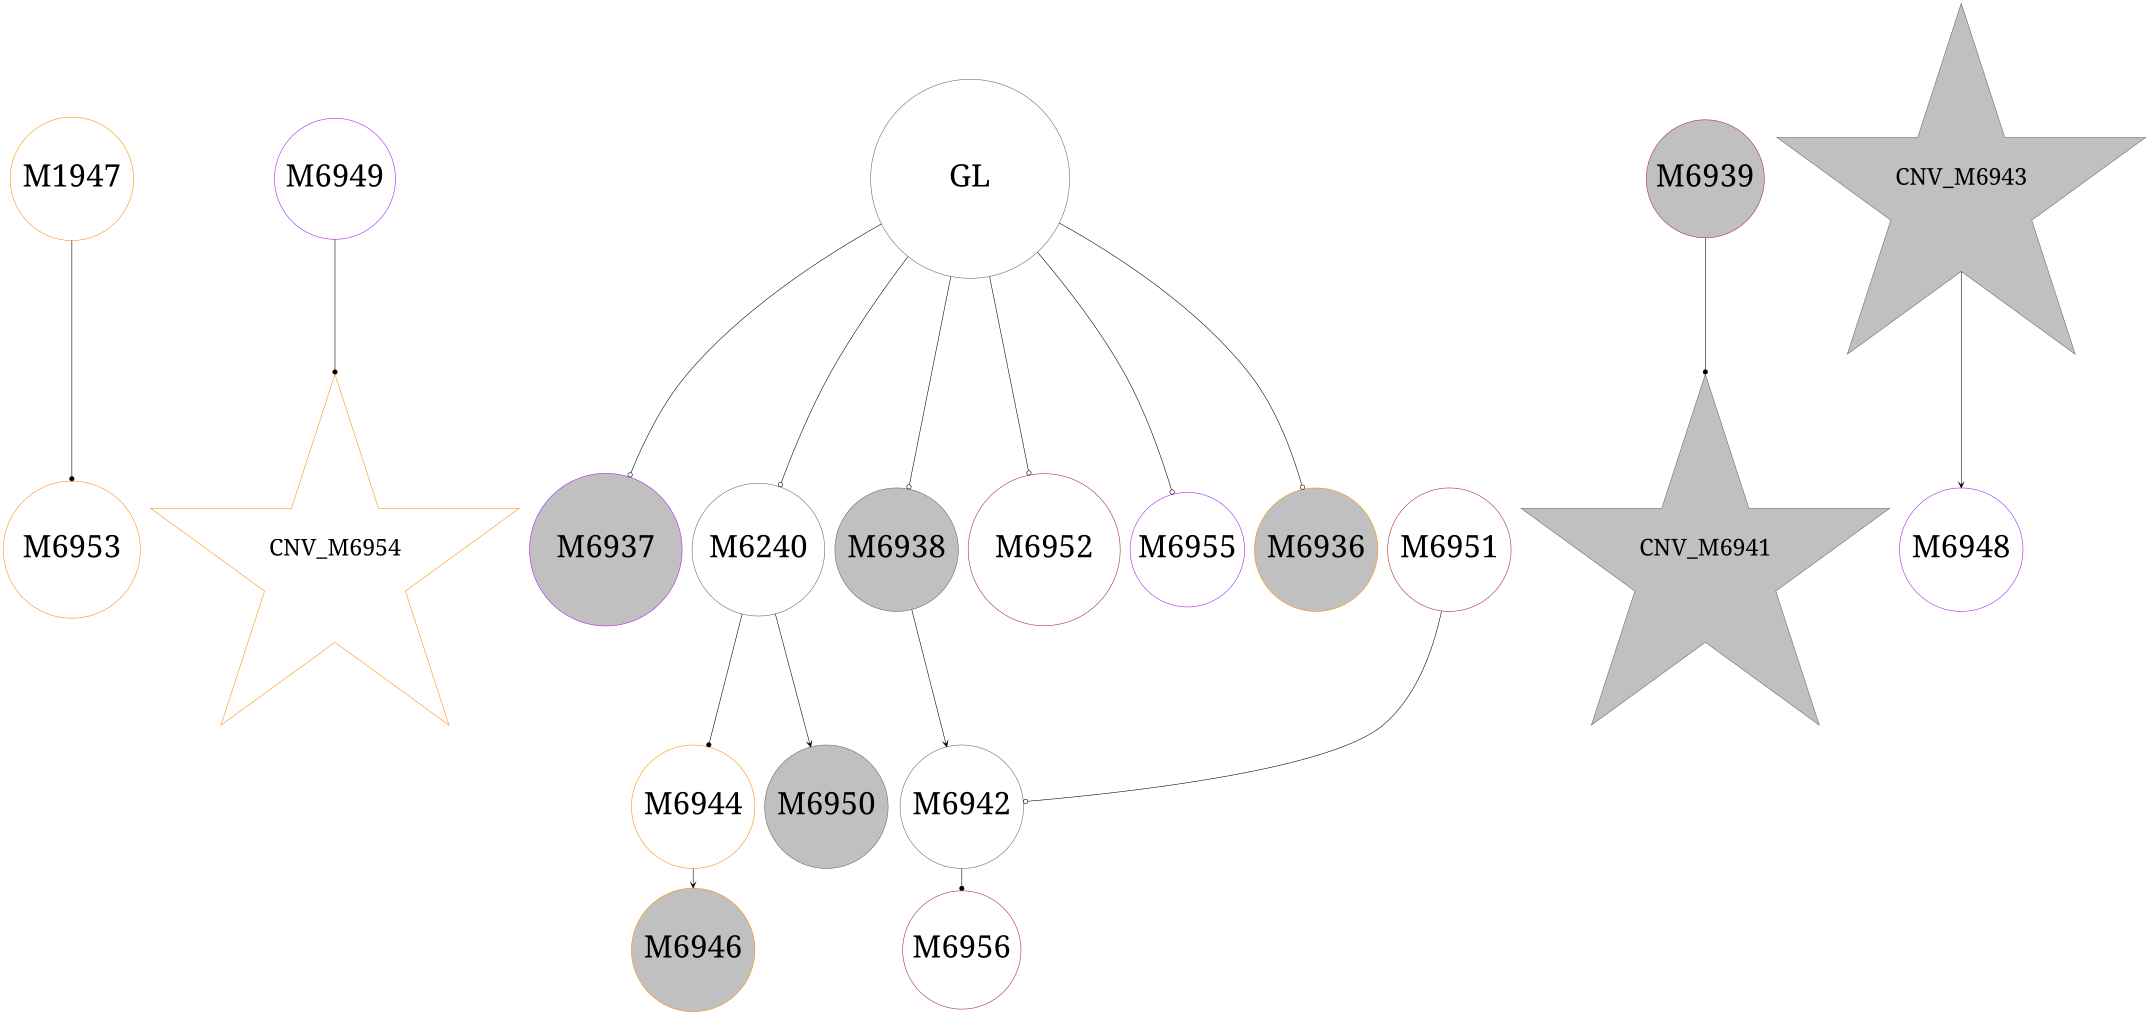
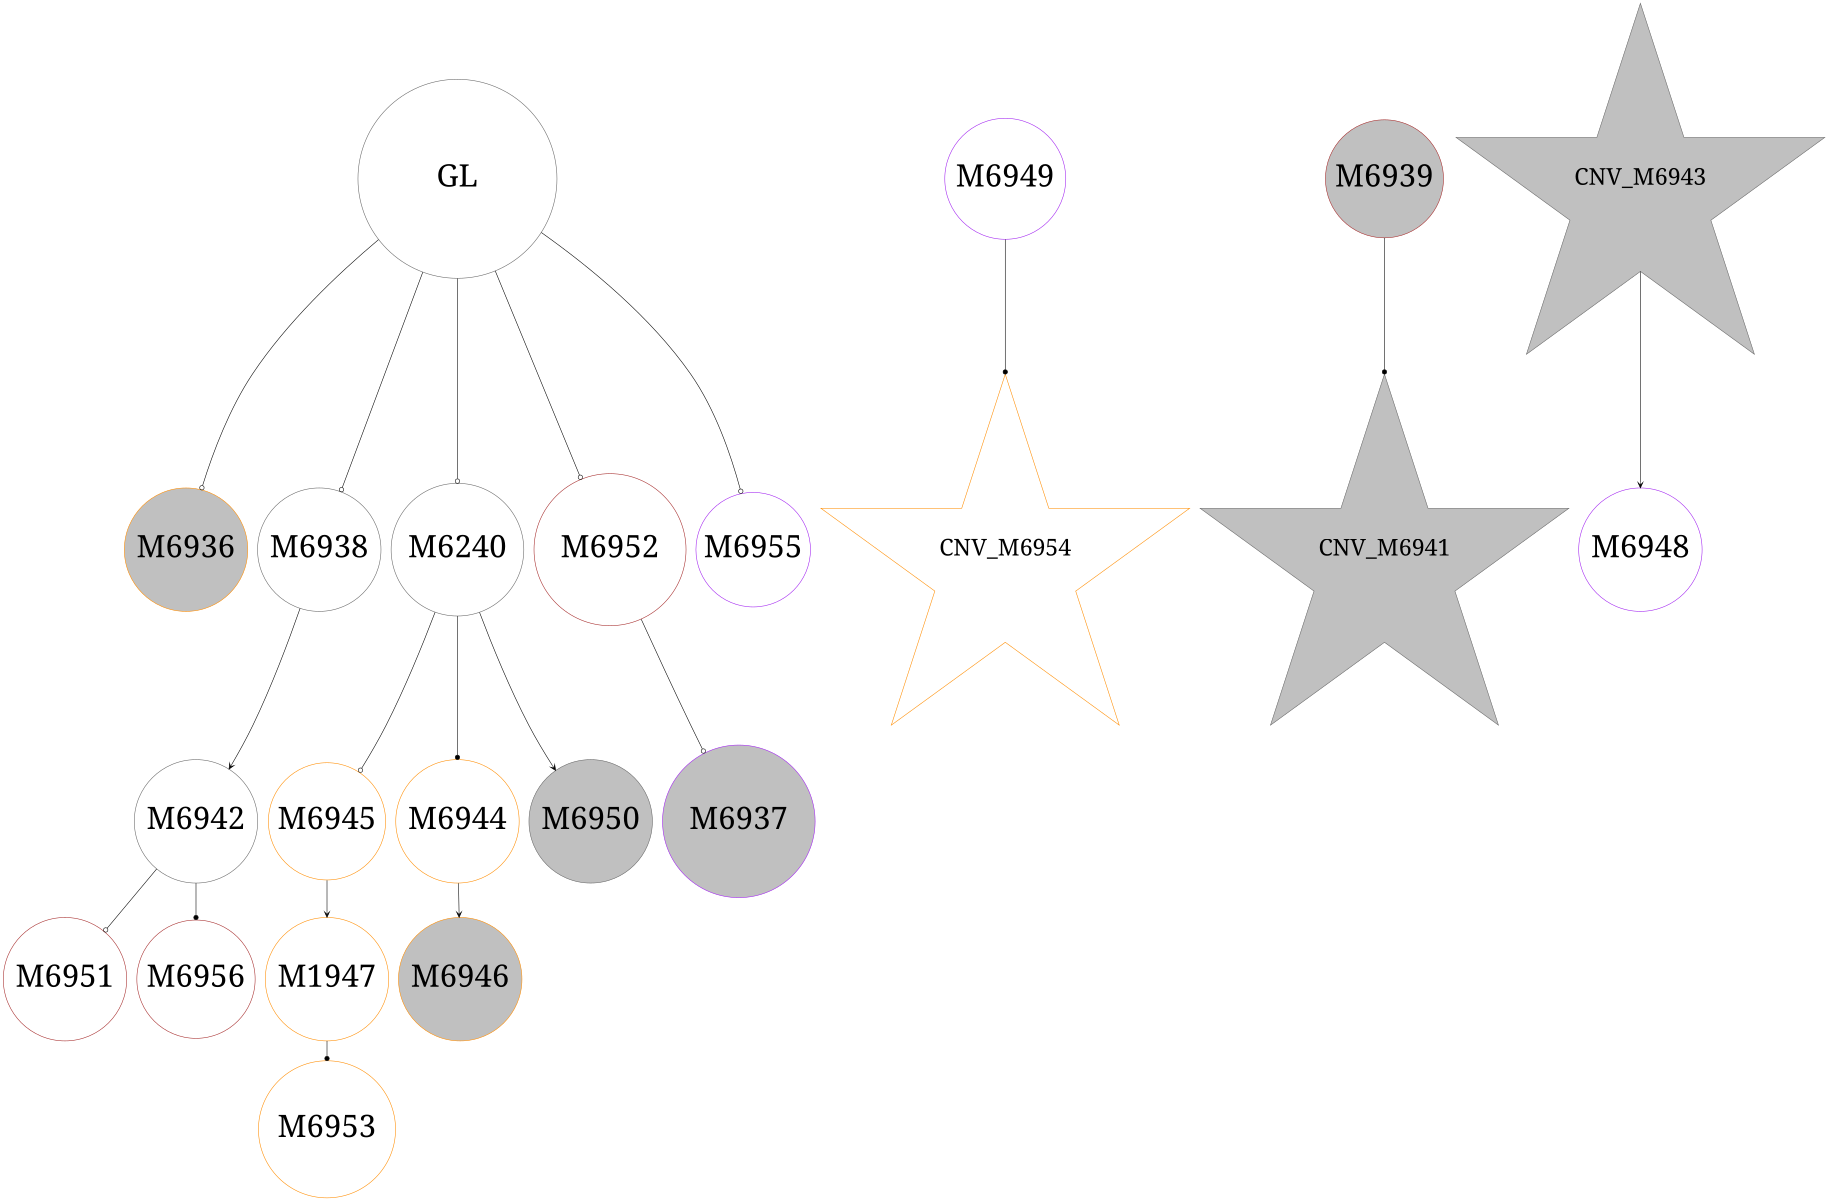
  digraph {
    fontname="Noto Serif"
    node [color=darkorange fillcolor=white fontname="Noto Serif" fontsize=56 shape=circle style=filled]
    edge [arrowhead=odot fontname="Noto Serif"]
+   n1 [height=2 label=M6945 width=2.44]
    n2 [height=2 label=M1947 width=0.22]
    n3 [height=2 label=M6953 width=3.45]
    n4 [color=purple height=2 label=M6949 width=2.14]
    n5 [fontsize=42 label=CNV_M6954 shape=star]
    n6 [color=gray40 height=5 label=GL width=5 fillcolor="" shape="" style=""]
    n7 [fillcolor=grey height=2 label=M6936 width=0.86]
    n8 [color=purple fillcolor=grey height=2 label=M6937 width=3.84]
-   n9 [color=gray40 fillcolor=grey height=2 label=M6938 width=0.25]
+   n9 [color=gray40 height=2 label=M6938 width=0.25]
    n10 [color=gray40 height=2 label=M6240 width=3.34]
    n11 [color=brown height=2 label=M6952 width=3.82]
    n12 [color=purple height=2 label=M6955 width=2.84]
    n13 [color=gray40 height=2 label=M6942 width=0.57]
    n14 [height=2 label=M6944 width=0.73]
    n15 [color=gray40 fillcolor=grey height=2 label=M6950 width=0.24]
    n16 [color=brown fillcolor=grey height=2 label=M6939 width=2.37]
    n17 [color=gray40 fillcolor=grey fontsize=42 label=CNV_M6941 shape=star]
    n18 [color=brown height=2 label=M6951 width=1.79]
    n19 [color=brown height=2 label=M6956 width=2.34]
    n20 [fillcolor=grey height=2 label=M6946 width=0.41]
    n21 [color=gray40 fillcolor=grey fontsize=42 label=CNV_M6943 shape=star]
    n22 [color=purple height=2 label=M6948 width=1.39]
+   n1 -> n2 [arrowhead=vee]
    n2 -> n3 [arrowhead=dot]
    n4 -> n5 [arrowhead=dot]
    n6 -> n7
-   n6 -> n8
+   n11 -> n8
    n6 -> n9
    n6 -> n10
    n6 -> n11
    n6 -> n12
    n9 -> n13 [arrowhead=vee]
+   n10 -> n1
    n10 -> n14 [arrowhead=dot]
    n10 -> n15 [arrowhead=vee]
-   n18 -> n13
+   n13 -> n18
    n13 -> n19 [arrowhead=dot]
    n14 -> n20 [arrowhead=vee]
    n16 -> n17 [arrowhead=dot]
    n21 -> n22 [arrowhead=vee]
  }
